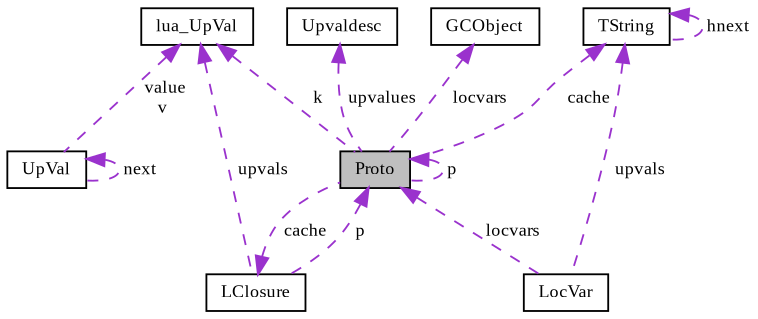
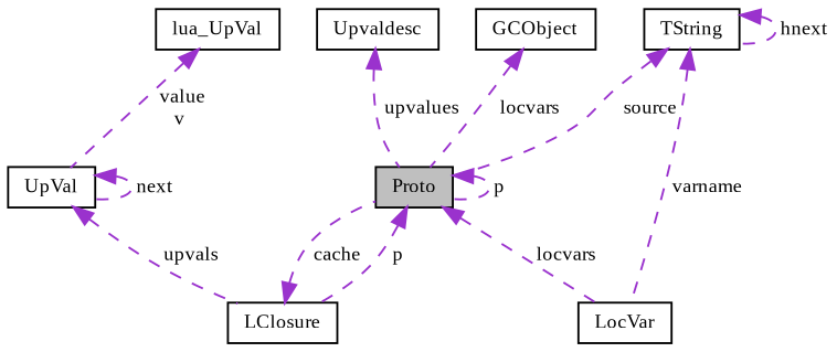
  digraph {
    fontname="Liberation Serif"
    node [color=black fillcolor=white fontname="Liberation Serif" fontsize=10 shape=record style=filled]
    edge [color=darkorchid3 dir=back fontname="Liberation Serif" fontsize=10 labelfontname=Helvetica labelfontsize=10 style=dashed]
    n1 [fillcolor=grey75 fontcolor=black height=0.2 label=Proto width=0.4]
    n2 [height=0.2 label=LClosure width=0.4]
    n3 [height=0.2 label=LocVar width=0.4]
    n4 [height=0.2 label=lua_UpVal width=0.4]
    n5 [height=0.2 label=UpVal width=0.4]
    n6 [height=0.2 label=TString width=0.4]
    n7 [height=0.2 label=Upvaldesc width=0.4]
    n8 [height=0.2 label=GCObject width=0.4]
    n1 -> n1 [label=" p"]
    n1 -> n2 [label=" p"]
    n1 -> n3 [label=" locvars"]
    n2 -> n1 [label=" cache"]
-   n4 -> n1 [label=" k"]
    n4 -> n5 [label=" value\nv"]
-   n4 -> n2 [label=" upvals"]
+   n5 -> n2 [label=" upvals"]
    n5 -> n5 [label=" next"]
-   n6 -> n1 [label=" cache"]
-   n6 -> n3 [label=" upvals"]
+   n6 -> n1 [label=" source"]
+   n6 -> n3 [label=" varname"]
    n6 -> n6 [label=" hnext"]
    n7 -> n1 [label=" upvalues"]
    n8 -> n1 [label=" locvars"]
  }
